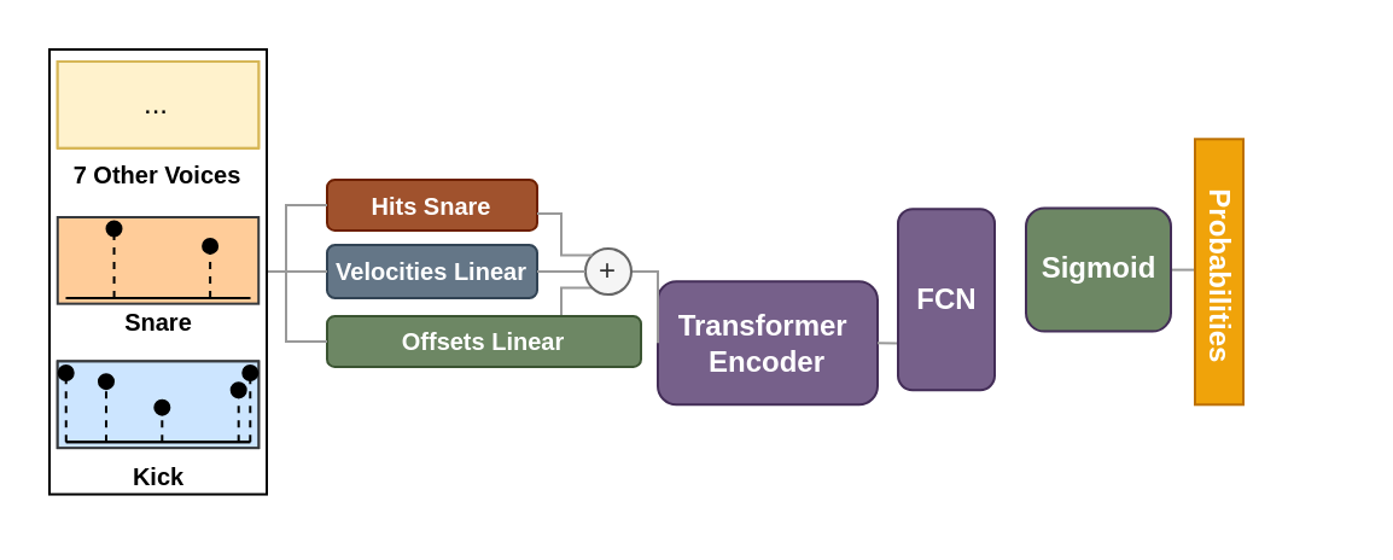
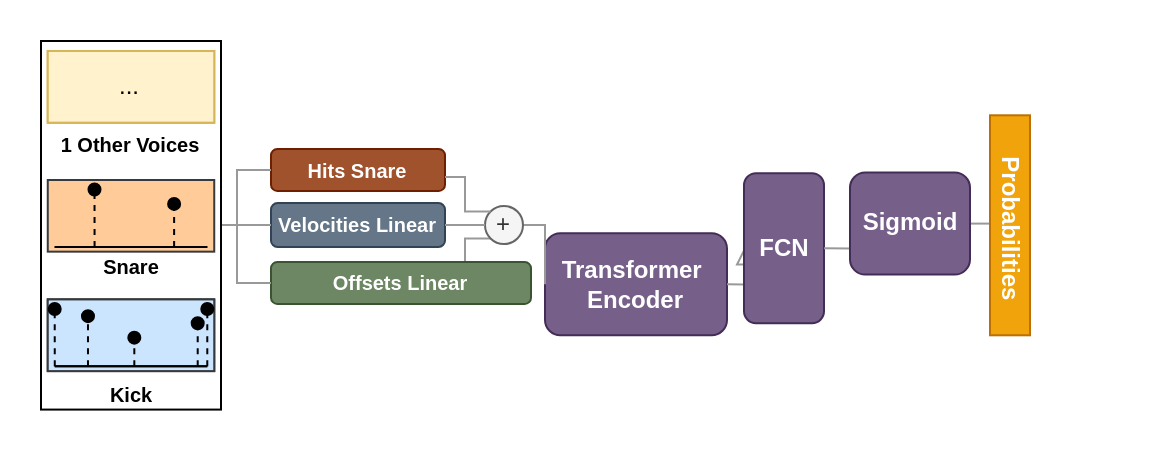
  <mxCell id="0" />
  <mxCell id="1" parent="0" />
  <mxCell id="2" style="edgeStyle=orthogonalEdgeStyle;rounded=0;orthogonalLoop=1;jettySize=auto;html=1;exitX=1;exitY=0.5;exitDx=0;exitDy=0;entryX=0;entryY=0.5;entryDx=0;entryDy=0;endArrow=none;strokeColor=#999999;endFill=0;" parent="1" source="44" target="4" edge="1"><mxGeometry relative="1" as="geometry" /></mxCell>
  <mxCell id="3" value="&lt;b style=&quot;font-size: 12px;&quot;&gt;Transformer&amp;nbsp;&lt;br style=&quot;font-size: 12px;&quot;&gt;Encoder&lt;/b&gt;" style="rounded=1;whiteSpace=wrap;html=1;fillColor=#76608a;fontColor=#ffffff;strokeColor=#432D57;fontSize=12;" parent="1" vertex="1"><mxGeometry x="272" y="116.15" width="91" height="51" as="geometry" /></mxCell>
  <mxCell id="4" value="" style="rounded=0;whiteSpace=wrap;html=1;fillColor=#f0a30a;fontColor=#000000;strokeColor=#BD7000;" parent="1" vertex="1"><mxGeometry x="494.5" y="57.15" width="20" height="110" as="geometry" /></mxCell>
  <mxCell id="5" style="edgeStyle=orthogonalEdgeStyle;rounded=0;orthogonalLoop=1;jettySize=auto;html=1;entryX=0;entryY=0.5;entryDx=0;entryDy=0;strokeColor=#999999;exitX=1;exitY=0.5;exitDx=0;exitDy=0;endArrow=none;endFill=0;" parent="1" source="13" target="3" edge="1"><mxGeometry relative="1" as="geometry"><mxPoint x="252" y="112" as="sourcePoint" /></mxGeometry></mxCell>
  <mxCell id="6" value="&lt;b style=&quot;&quot;&gt;&lt;font style=&quot;font-size: 10px;&quot;&gt;Hits Snare&lt;/font&gt;&lt;/b&gt;" style="rounded=1;whiteSpace=wrap;html=1;fillColor=#a0522d;fontColor=#ffffff;strokeColor=#6D1F00;fontSize=12;" parent="1" vertex="1"><mxGeometry x="135" y="74" width="87" height="21" as="geometry" /></mxCell>
  <mxCell id="7" value="&lt;b style=&quot;&quot;&gt;&lt;font style=&quot;font-size: 10px;&quot;&gt;Velocities Linear&lt;/font&gt;&lt;/b&gt;" style="rounded=1;whiteSpace=wrap;html=1;fillColor=#647687;fontColor=#ffffff;strokeColor=#314354;fontSize=12;" parent="1" vertex="1"><mxGeometry x="135" y="101" width="87" height="22" as="geometry" /></mxCell>
  <mxCell id="8" style="edgeStyle=orthogonalEdgeStyle;rounded=0;orthogonalLoop=1;jettySize=auto;html=1;exitX=1;exitY=0.25;exitDx=0;exitDy=0;entryX=0;entryY=1;entryDx=0;entryDy=0;endArrow=none;strokeColor=#999999;endFill=0;" parent="1" source="9" target="13" edge="1"><mxGeometry relative="1" as="geometry"><Array as="points"><mxPoint x="232" y="136" /><mxPoint x="232" y="119" /></Array></mxGeometry></mxCell>
  <mxCell id="9" value="&lt;b style=&quot;&quot;&gt;&lt;font style=&quot;font-size: 10px;&quot;&gt;Offsets Linear&lt;/font&gt;&lt;/b&gt;" style="rounded=1;whiteSpace=wrap;html=1;fillColor=#6d8764;fontColor=#ffffff;strokeColor=#3A5431;fontSize=12;" parent="1" vertex="1"><mxGeometry x="135" y="130.5" width="130" height="21" as="geometry" /></mxCell>
  <mxCell id="10" style="edgeStyle=orthogonalEdgeStyle;rounded=0;orthogonalLoop=1;jettySize=auto;html=1;entryX=0;entryY=0.5;entryDx=0;entryDy=0;exitX=1;exitY=0.5;exitDx=0;exitDy=0;strokeColor=#999999;endArrow=none;endFill=0;" parent="1" target="6" edge="1"><mxGeometry relative="1" as="geometry"><Array as="points"><mxPoint x="118" y="112" /><mxPoint x="118" y="84" /></Array><mxPoint x="110.429" y="112" as="sourcePoint" /></mxGeometry></mxCell>
  <mxCell id="11" style="edgeStyle=orthogonalEdgeStyle;rounded=0;orthogonalLoop=1;jettySize=auto;html=1;entryX=0;entryY=0.5;entryDx=0;entryDy=0;strokeColor=#999999;endArrow=none;endFill=0;" parent="1" target="7" edge="1"><mxGeometry relative="1" as="geometry"><mxPoint x="110.429" y="112" as="sourcePoint" /></mxGeometry></mxCell>
  <mxCell id="12" style="edgeStyle=orthogonalEdgeStyle;rounded=0;orthogonalLoop=1;jettySize=auto;html=1;entryX=0;entryY=0.5;entryDx=0;entryDy=0;strokeColor=#999999;endArrow=none;endFill=0;" parent="1" target="9" edge="1"><mxGeometry relative="1" as="geometry"><mxPoint x="128" y="144" as="targetPoint" /><Array as="points"><mxPoint x="118" y="112" /><mxPoint x="118" y="141" /></Array><mxPoint x="110.429" y="112" as="sourcePoint" /></mxGeometry></mxCell>
  <mxCell id="13" value="+" style="ellipse;whiteSpace=wrap;html=1;aspect=fixed;fillColor=#f5f5f5;fontColor=#333333;strokeColor=#666666;" parent="1" vertex="1"><mxGeometry x="242" y="102.5" width="19" height="19" as="geometry" /></mxCell>
  <mxCell id="14" style="edgeStyle=orthogonalEdgeStyle;rounded=0;orthogonalLoop=1;jettySize=auto;html=1;entryX=0;entryY=0;entryDx=0;entryDy=0;strokeColor=#999999;endArrow=none;endFill=0;" parent="1" source="6" target="13" edge="1"><mxGeometry relative="1" as="geometry"><Array as="points"><mxPoint x="232" y="88" /><mxPoint x="232" y="105" /></Array></mxGeometry></mxCell>
  <mxCell id="15" style="edgeStyle=orthogonalEdgeStyle;rounded=0;orthogonalLoop=1;jettySize=auto;html=1;entryX=0;entryY=0.5;entryDx=0;entryDy=0;strokeColor=#999999;endArrow=none;endFill=0;" parent="1" source="7" target="13" edge="1"><mxGeometry relative="1" as="geometry" /></mxCell>
  <mxCell id="16" value="" style="group;strokeColor=default;" vertex="1" connectable="0" parent="1"><mxGeometry x="20" y="20" width="90" height="184.29" as="geometry" /></mxCell>
  <mxCell id="17" value="" style="group;fillColor=#ffe6cc;strokeColor=#d79b00;" parent="16" vertex="1" connectable="0"><mxGeometry x="3.378" y="5" width="83.24" height="35.833" as="geometry" /></mxCell>
  <mxCell id="18" value="..." style="rounded=0;whiteSpace=wrap;html=1;fillColor=#fff2cc;strokeColor=#d6b656;" parent="17" vertex="1"><mxGeometry width="83.24" height="35.833" as="geometry" /></mxCell>
- <mxCell id="19" value="7 Other Voices" style="text;html=1;strokeColor=none;fillColor=none;align=center;verticalAlign=middle;whiteSpace=wrap;rounded=0;fontStyle=1;fontSize=10;" parent="16" vertex="1"><mxGeometry y="39.889" width="90" height="23.638" as="geometry" /></mxCell>
+ <mxCell id="19" value="1 Other Voices" style="text;html=1;strokeColor=none;fillColor=none;align=center;verticalAlign=middle;whiteSpace=wrap;rounded=0;fontStyle=1;fontSize=10;" parent="16" vertex="1"><mxGeometry y="39.889" width="90" height="23.638" as="geometry" /></mxCell>
  <mxCell id="20" value="Kick" style="text;html=1;strokeColor=none;fillColor=none;align=center;verticalAlign=middle;whiteSpace=wrap;rounded=0;fontStyle=1;fontSize=10;" parent="16" vertex="1"><mxGeometry x="27.659" y="165.655" width="34.682" height="23.635" as="geometry" /></mxCell>
  <mxCell id="21" value="Snare" style="text;html=1;strokeColor=none;fillColor=none;align=center;verticalAlign=middle;whiteSpace=wrap;rounded=0;fontStyle=1;fontSize=10;" parent="16" vertex="1"><mxGeometry x="27.659" y="101.398" width="34.682" height="23.635" as="geometry" /></mxCell>
  <mxCell id="22" value="" style="group;strokeColor=default;" parent="16" vertex="1" connectable="0"><mxGeometry x="3.378" y="129.221" width="83.24" height="35.833" as="geometry" /></mxCell>
  <mxCell id="23" value="" style="group;fillColor=#cce5ff;strokeColor=#36393d;container=0;" parent="22" vertex="1" connectable="0"><mxGeometry width="83.24" height="35.833" as="geometry" /></mxCell>
  <mxCell id="24" value="" style="endArrow=oval;html=1;rounded=0;endFill=1;strokeWidth=1;dashed=1;" parent="22" edge="1"><mxGeometry width="50" height="50" relative="1" as="geometry"><mxPoint x="3.508" y="33.444" as="sourcePoint" /><mxPoint x="3.468" y="4.778" as="targetPoint" /></mxGeometry></mxCell>
  <mxCell id="25" value="" style="endArrow=oval;html=1;rounded=0;endFill=1;" parent="22" edge="1"><mxGeometry width="50" height="50" relative="1" as="geometry"><mxPoint x="23.413" y="33.444" as="sourcePoint" /><mxPoint x="23.413" y="33.444" as="targetPoint" /></mxGeometry></mxCell>
  <mxCell id="26" value="" style="endArrow=oval;html=1;rounded=0;endFill=1;startSize=1;strokeWidth=1;dashed=1;" parent="22" edge="1"><mxGeometry width="50" height="50" relative="1" as="geometry"><mxPoint x="23.413" y="33.444" as="sourcePoint" /><mxPoint x="23.374" y="33.444" as="targetPoint" /></mxGeometry></mxCell>
  <mxCell id="27" value="" style="endArrow=oval;html=1;rounded=0;endFill=1;startSize=1;strokeWidth=1;dashed=1;" parent="22" edge="1"><mxGeometry width="50" height="50" relative="1" as="geometry"><mxPoint x="43.285" y="33.444" as="sourcePoint" /><mxPoint x="43.279" y="19.111" as="targetPoint" /></mxGeometry></mxCell>
  <mxCell id="28" value="" style="endArrow=oval;html=1;rounded=0;dashed=1;endFill=1;" parent="22" edge="1"><mxGeometry width="50" height="50" relative="1" as="geometry"><mxPoint x="74.976" y="33.444" as="sourcePoint" /><mxPoint x="74.976" y="11.944" as="targetPoint" /></mxGeometry></mxCell>
  <mxCell id="29" value="" style="endArrow=oval;html=1;rounded=0;dashed=1;endFill=1;" parent="22" edge="1"><mxGeometry width="50" height="50" relative="1" as="geometry"><mxPoint x="79.77" y="33.444" as="sourcePoint" /><mxPoint x="79.77" y="4.778" as="targetPoint" /></mxGeometry></mxCell>
  <mxCell id="30" value="" style="endArrow=none;html=1;rounded=0;" parent="22" edge="1"><mxGeometry width="50" height="50" relative="1" as="geometry"><mxPoint x="3.468" y="33.444" as="sourcePoint" /><mxPoint x="79.772" y="33.444" as="targetPoint" /></mxGeometry></mxCell>
  <mxCell id="31" value="" style="endArrow=none;html=1;rounded=0;" parent="22" edge="1"><mxGeometry width="50" height="50" relative="1" as="geometry"><mxPoint x="3.468" y="33.444" as="sourcePoint" /><mxPoint x="79.772" y="33.444" as="targetPoint" /></mxGeometry></mxCell>
  <mxCell id="32" value="" style="endArrow=oval;html=1;rounded=0;endFill=1;startSize=1;strokeWidth=1;dashed=1;" parent="22" edge="1"><mxGeometry width="50" height="50" relative="1" as="geometry"><mxPoint x="20.116" y="33.444" as="sourcePoint" /><mxPoint x="20.116" y="8.361" as="targetPoint" /></mxGeometry></mxCell>
  <mxCell id="33" value="" style="group" parent="16" vertex="1" connectable="0"><mxGeometry x="3.378" y="69.499" width="83.24" height="35.833" as="geometry" /></mxCell>
  <mxCell id="34" value="" style="rounded=0;whiteSpace=wrap;html=1;fillColor=#ffcc99;strokeColor=#36393d;" parent="33" vertex="1"><mxGeometry width="83.24" height="35.833" as="geometry" /></mxCell>
  <mxCell id="35" value="" style="endArrow=oval;html=1;rounded=0;endFill=1;startSize=1;strokeWidth=1;dashed=1;" parent="33" edge="1"><mxGeometry width="50" height="50" relative="1" as="geometry"><mxPoint x="23.413" y="33.444" as="sourcePoint" /><mxPoint x="23.374" y="4.778" as="targetPoint" /></mxGeometry></mxCell>
  <mxCell id="36" value="" style="endArrow=oval;html=1;rounded=0;endFill=1;" parent="33" edge="1"><mxGeometry width="50" height="50" relative="1" as="geometry"><mxPoint x="23.413" y="33.444" as="sourcePoint" /><mxPoint x="23.413" y="33.444" as="targetPoint" /></mxGeometry></mxCell>
  <mxCell id="37" value="" style="endArrow=oval;html=1;rounded=0;endFill=1;startSize=1;strokeWidth=1;dashed=1;" parent="33" edge="1"><mxGeometry width="50" height="50" relative="1" as="geometry"><mxPoint x="23.413" y="33.444" as="sourcePoint" /><mxPoint x="23.374" y="33.444" as="targetPoint" /></mxGeometry></mxCell>
  <mxCell id="38" value="" style="endArrow=oval;html=1;rounded=0;dashed=1;endFill=1;" parent="33" edge="1"><mxGeometry width="50" height="50" relative="1" as="geometry"><mxPoint x="63.184" y="33.444" as="sourcePoint" /><mxPoint x="63.184" y="11.944" as="targetPoint" /></mxGeometry></mxCell>
  <mxCell id="39" value="" style="endArrow=none;html=1;rounded=0;" parent="33" edge="1"><mxGeometry width="50" height="50" relative="1" as="geometry"><mxPoint x="3.468" y="33.444" as="sourcePoint" /><mxPoint x="79.772" y="33.444" as="targetPoint" /></mxGeometry></mxCell>
  <mxCell id="40" value="" style="endArrow=none;html=1;rounded=0;" parent="33" edge="1"><mxGeometry width="50" height="50" relative="1" as="geometry"><mxPoint x="3.468" y="33.444" as="sourcePoint" /><mxPoint x="79.772" y="33.444" as="targetPoint" /></mxGeometry></mxCell>
- <mxCell id="41" value="" style="edgeStyle=orthogonalEdgeStyle;rounded=0;orthogonalLoop=1;jettySize=auto;html=1;exitX=1;exitY=0.5;exitDx=0;exitDy=0;entryX=0;entryY=0.5;entryDx=0;entryDy=0;endArrow=none;strokeColor=#999999;endFill=0;" edge="1" parent="1" source="3" target="42"><mxGeometry relative="1" as="geometry"><mxPoint x="362.5" y="111.15" as="sourcePoint" /><mxPoint x="554.5" y="110.15" as="targetPoint" /></mxGeometry></mxCell>
+ <mxCell id="41" value="" style="edgeStyle=orthogonalEdgeStyle;rounded=0;orthogonalLoop=1;jettySize=auto;html=1;exitX=1;exitY=0.5;exitDx=0;exitDy=0;entryX=0;entryY=0.5;entryDx=0;entryDy=0;endArrow=block;strokeColor=#999999;endFill=0;" edge="1" parent="1" source="3" target="42"><mxGeometry relative="1" as="geometry"><mxPoint x="362.5" y="111.15" as="sourcePoint" /><mxPoint x="554.5" y="110.15" as="targetPoint" /></mxGeometry></mxCell>
  <mxCell id="42" value="&lt;b&gt;FCN&lt;/b&gt;" style="rounded=1;whiteSpace=wrap;html=1;fillColor=#76608a;fontColor=#ffffff;strokeColor=#432D57;fontSize=12;" vertex="1" parent="1"><mxGeometry x="371.5" y="86.15" width="40" height="75" as="geometry" /></mxCell>
- <mxCell id="44" value="&lt;b&gt;Sigmoid&lt;/b&gt;" style="rounded=1;whiteSpace=wrap;html=1;fillColor=#6d8764;fontColor=#ffffff;strokeColor=#432D57;fontSize=12;" vertex="1" parent="1"><mxGeometry x="424.5" y="85.8" width="60" height="51" as="geometry" /></mxCell>
+ <mxCell id="43" value="" style="edgeStyle=orthogonalEdgeStyle;rounded=0;orthogonalLoop=1;jettySize=auto;html=1;exitX=1;exitY=0.5;exitDx=0;exitDy=0;entryX=0;entryY=0.5;entryDx=0;entryDy=0;endArrow=none;strokeColor=#999999;endFill=0;" edge="1" parent="1" source="42" target="44"><mxGeometry relative="1" as="geometry"><mxPoint x="411.5" y="111.15" as="sourcePoint" /><mxPoint x="494.5" y="111.15" as="targetPoint" /></mxGeometry></mxCell>
+ <mxCell id="44" value="&lt;b&gt;Sigmoid&lt;/b&gt;" style="rounded=1;whiteSpace=wrap;html=1;fillColor=#76608a;fontColor=#ffffff;strokeColor=#432D57;fontSize=12;" vertex="1" parent="1"><mxGeometry x="424.5" y="85.8" width="60" height="51" as="geometry" /></mxCell>
  <mxCell id="45" value="&lt;b style=&quot;border-color: var(--border-color); font-family: Helvetica; font-size: 12px; font-style: normal; font-variant-ligatures: normal; font-variant-caps: normal; letter-spacing: normal; orphans: 2; text-align: center; text-indent: 0px; text-transform: none; widows: 2; word-spacing: 0px; -webkit-text-stroke-width: 0px; text-decoration-thickness: initial; text-decoration-style: initial; text-decoration-color: initial;&quot;&gt;Probabilities&lt;/b&gt;" style="text;whiteSpace=wrap;html=1;rotation=90;fontColor=#FFFFFF;" vertex="1" parent="1"><mxGeometry x="444.5" y="110.65" width="110" height="40" as="geometry" /></mxCell>
